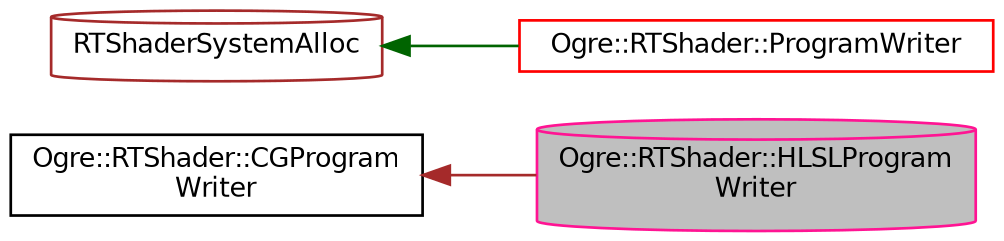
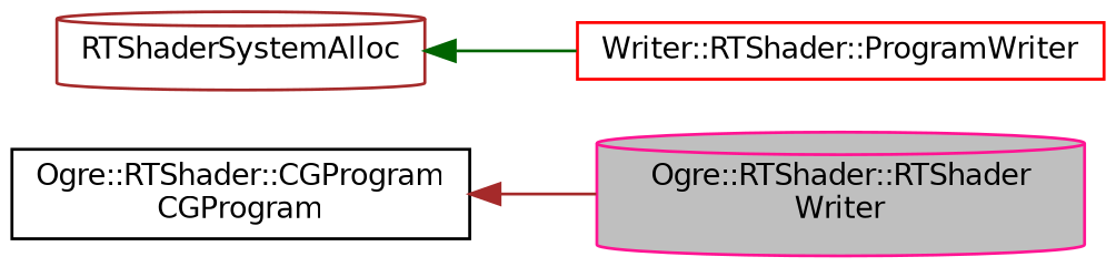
  digraph {
    rankdir=LR
    node [fontname=Helvetica fontsize=10 shape=cylinder]
    edge [dir=back fontname=Helvetica fontsize=10 labelfontname=Helvetica labelfontsize=10 style=solid]
-   n1 [color=deeppink fillcolor=grey75 fontcolor=black height=0.2 label="Ogre::RTShader::HLSLProgram\lWriter" style=filled width=0.4]
-   n2 [color=black height=0.2 label="Ogre::RTShader::CGProgram\lWriter" shape=box width=0.4]
-   n3 [color=red height=0.2 label="Ogre::RTShader::ProgramWriter" shape=box width=0.4]
+   n1 [color=deeppink fillcolor=grey75 fontcolor=black height=0.2 label="Ogre::RTShader::RTShader\lWriter" style=filled width=0.4]
+   n2 [color=black height=0.2 label="Ogre::RTShader::CGProgram\lCGProgram" shape=box width=0.4]
+   n3 [color=red height=0.2 label="Writer::RTShader::ProgramWriter" shape=box width=0.4]
    n4 [color=brown height=0.2 label=RTShaderSystemAlloc width=0.4]
    n2 -> n1 [color=brown]
    n4 -> n3 [color=darkgreen]
  }
